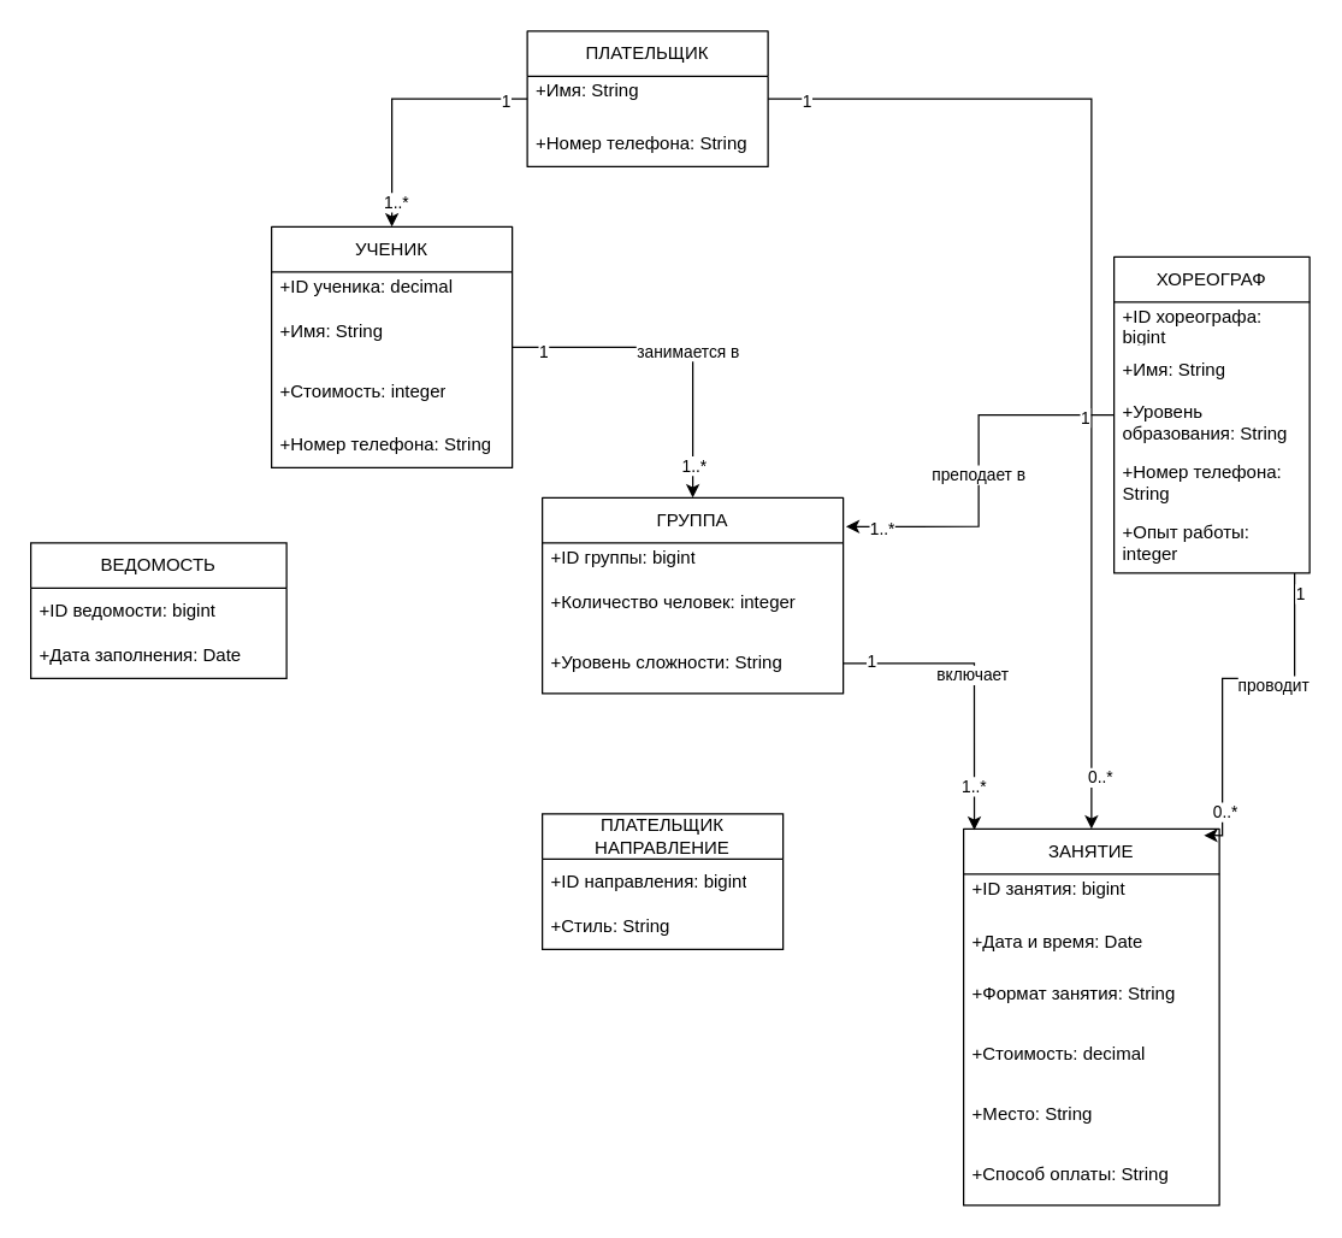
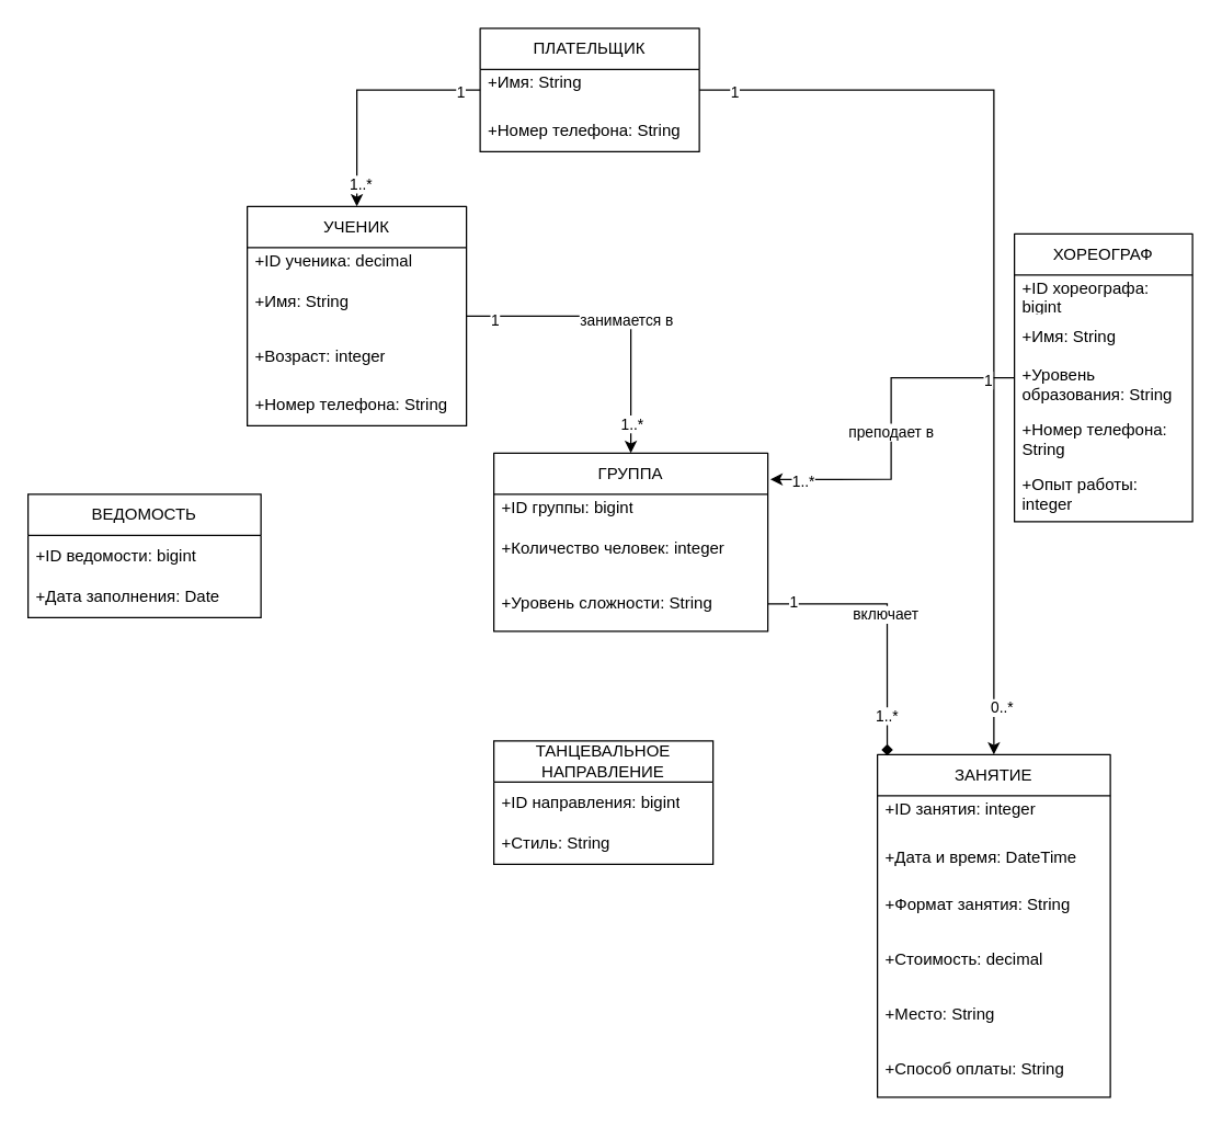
  <mxCell id="0" />
  <mxCell id="1" parent="0" />
  <mxCell id="2" style="edgeStyle=orthogonalEdgeStyle;rounded=0;orthogonalLoop=1;jettySize=auto;html=1;" edge="1" parent="1" source="6" target="23"><mxGeometry relative="1" as="geometry" /></mxCell>
  <mxCell id="3" value="занимается в" style="edgeLabel;html=1;align=center;verticalAlign=middle;resizable=0;points=[];" vertex="1" connectable="0" parent="2"><mxGeometry x="0.054" y="-2" relative="1" as="geometry"><mxPoint as="offset" /></mxGeometry></mxCell>
  <mxCell id="4" value="1" style="edgeLabel;html=1;align=center;verticalAlign=middle;resizable=0;points=[];" vertex="1" connectable="0" parent="2"><mxGeometry x="-0.816" y="-2" relative="1" as="geometry"><mxPoint as="offset" /></mxGeometry></mxCell>
  <mxCell id="5" value="1..*" style="edgeLabel;html=1;align=center;verticalAlign=middle;resizable=0;points=[];" vertex="1" connectable="0" parent="2"><mxGeometry x="0.801" relative="1" as="geometry"><mxPoint as="offset" /></mxGeometry></mxCell>
  <mxCell id="6" value="УЧЕНИК" style="swimlane;fontStyle=0;childLayout=stackLayout;horizontal=1;startSize=30;horizontalStack=0;resizeParent=1;resizeParentMax=0;resizeLast=0;collapsible=1;marginBottom=0;whiteSpace=wrap;html=1;miterlimit=5;arcSize=15;linejoin=round;absoluteArcSize=0;" vertex="1" parent="1"><mxGeometry x="180" y="150" width="160" height="160" as="geometry"><mxRectangle x="240" y="260" width="80" height="30" as="alternateBounds" /></mxGeometry></mxCell>
  <mxCell id="7" value="+ID ученика: decimal&lt;div&gt;&lt;br&gt;&lt;/div&gt;" style="text;strokeColor=none;fillColor=none;align=left;verticalAlign=middle;spacingLeft=4;spacingRight=4;overflow=hidden;points=[[0,0.5],[1,0.5]];portConstraint=eastwest;rotatable=0;whiteSpace=wrap;html=1;" vertex="1" parent="6"><mxGeometry y="30" width="160" height="30" as="geometry" /></mxCell>
  <mxCell id="8" value="+Имя: String&lt;div&gt;&lt;br&gt;&lt;/div&gt;" style="text;strokeColor=none;fillColor=none;align=left;verticalAlign=middle;spacingLeft=4;spacingRight=4;overflow=hidden;points=[[0,0.5],[1,0.5]];portConstraint=eastwest;rotatable=0;whiteSpace=wrap;html=1;" vertex="1" parent="6"><mxGeometry y="60" width="160" height="30" as="geometry" /></mxCell>
- <mxCell id="9" value="+Стоимость: integer" style="text;strokeColor=none;fillColor=none;align=left;verticalAlign=middle;spacingLeft=4;spacingRight=4;overflow=hidden;points=[[0,0.5],[1,0.5]];portConstraint=eastwest;rotatable=0;whiteSpace=wrap;html=1;" vertex="1" parent="6"><mxGeometry y="90" width="160" height="40" as="geometry" /></mxCell>
+ <mxCell id="9" value="+Возраст: integer" style="text;strokeColor=none;fillColor=none;align=left;verticalAlign=middle;spacingLeft=4;spacingRight=4;overflow=hidden;points=[[0,0.5],[1,0.5]];portConstraint=eastwest;rotatable=0;whiteSpace=wrap;html=1;" vertex="1" parent="6"><mxGeometry y="90" width="160" height="40" as="geometry" /></mxCell>
  <mxCell id="10" value="+Номер телефона: String" style="text;strokeColor=none;fillColor=none;align=left;verticalAlign=middle;spacingLeft=4;spacingRight=4;overflow=hidden;points=[[0,0.5],[1,0.5]];portConstraint=eastwest;rotatable=0;whiteSpace=wrap;html=1;" vertex="1" parent="6"><mxGeometry y="130" width="160" height="30" as="geometry" /></mxCell>
  <mxCell id="11" style="edgeStyle=orthogonalEdgeStyle;rounded=0;orthogonalLoop=1;jettySize=auto;html=1;entryX=0.5;entryY=0;entryDx=0;entryDy=0;" edge="1" parent="1" source="17" target="6"><mxGeometry relative="1" as="geometry" /></mxCell>
  <mxCell id="12" value="1" style="edgeLabel;html=1;align=center;verticalAlign=middle;resizable=0;points=[];" vertex="1" connectable="0" parent="11"><mxGeometry x="-0.834" y="1" relative="1" as="geometry"><mxPoint as="offset" /></mxGeometry></mxCell>
  <mxCell id="13" value="1..*" style="edgeLabel;html=1;align=center;verticalAlign=middle;resizable=0;points=[];" vertex="1" connectable="0" parent="11"><mxGeometry x="0.807" y="2" relative="1" as="geometry"><mxPoint as="offset" /></mxGeometry></mxCell>
  <mxCell id="14" style="edgeStyle=orthogonalEdgeStyle;rounded=0;orthogonalLoop=1;jettySize=auto;html=1;entryX=0.5;entryY=0;entryDx=0;entryDy=0;" edge="1" parent="1" source="17" target="30"><mxGeometry relative="1" as="geometry" /></mxCell>
  <mxCell id="15" value="1" style="edgeLabel;html=1;align=center;verticalAlign=middle;resizable=0;points=[];" vertex="1" connectable="0" parent="14"><mxGeometry x="-0.928" y="-1" relative="1" as="geometry"><mxPoint as="offset" /></mxGeometry></mxCell>
  <mxCell id="16" value="0..*" style="edgeLabel;html=1;align=center;verticalAlign=middle;resizable=0;points=[];" vertex="1" connectable="0" parent="14"><mxGeometry x="0.899" y="5" relative="1" as="geometry"><mxPoint as="offset" /></mxGeometry></mxCell>
  <mxCell id="17" value="ПЛАТЕЛЬЩИК" style="swimlane;fontStyle=0;childLayout=stackLayout;horizontal=1;startSize=30;horizontalStack=0;resizeParent=1;resizeParentMax=0;resizeLast=0;collapsible=1;marginBottom=0;whiteSpace=wrap;html=1;miterlimit=5;arcSize=15;linejoin=round;absoluteArcSize=0;" vertex="1" parent="1"><mxGeometry x="350" y="20" width="160" height="90" as="geometry"><mxRectangle x="240" y="260" width="80" height="30" as="alternateBounds" /></mxGeometry></mxCell>
  <mxCell id="18" value="+Имя: String&lt;div&gt;&lt;br&gt;&lt;/div&gt;" style="text;strokeColor=none;fillColor=none;align=left;verticalAlign=middle;spacingLeft=4;spacingRight=4;overflow=hidden;points=[[0,0.5],[1,0.5]];portConstraint=eastwest;rotatable=0;whiteSpace=wrap;html=1;" vertex="1" parent="17"><mxGeometry y="30" width="160" height="30" as="geometry" /></mxCell>
  <mxCell id="19" value="+Номер телефона: String" style="text;strokeColor=none;fillColor=none;align=left;verticalAlign=middle;spacingLeft=4;spacingRight=4;overflow=hidden;points=[[0,0.5],[1,0.5]];portConstraint=eastwest;rotatable=0;whiteSpace=wrap;html=1;" vertex="1" parent="17"><mxGeometry y="60" width="160" height="30" as="geometry" /></mxCell>
  <mxCell id="20" value="ВЕДОМОСТЬ" style="swimlane;fontStyle=0;childLayout=stackLayout;horizontal=1;startSize=30;horizontalStack=0;resizeParent=1;resizeParentMax=0;resizeLast=0;collapsible=1;marginBottom=0;whiteSpace=wrap;html=1;" vertex="1" parent="1"><mxGeometry x="20" y="360" width="170" height="90" as="geometry" /></mxCell>
  <mxCell id="21" value="+ID ведомости: bigint" style="text;strokeColor=none;fillColor=none;align=left;verticalAlign=middle;spacingLeft=4;spacingRight=4;overflow=hidden;points=[[0,0.5],[1,0.5]];portConstraint=eastwest;rotatable=0;whiteSpace=wrap;html=1;flipV=1;direction=north;" vertex="1" parent="20"><mxGeometry y="30" width="170" height="30" as="geometry" /></mxCell>
  <mxCell id="22" value="+Дата заполнения: Date" style="text;strokeColor=none;fillColor=none;align=left;verticalAlign=middle;spacingLeft=4;spacingRight=4;overflow=hidden;points=[[0,0.5],[1,0.5]];portConstraint=eastwest;rotatable=0;whiteSpace=wrap;html=1;" vertex="1" parent="20"><mxGeometry y="60" width="170" height="30" as="geometry" /></mxCell>
  <mxCell id="23" value="ГРУППА" style="swimlane;fontStyle=0;childLayout=stackLayout;horizontal=1;startSize=30;horizontalStack=0;resizeParent=1;resizeParentMax=0;resizeLast=0;collapsible=1;marginBottom=0;whiteSpace=wrap;html=1;miterlimit=5;arcSize=15;linejoin=round;absoluteArcSize=0;" vertex="1" parent="1"><mxGeometry x="360" y="330" width="200" height="130" as="geometry"><mxRectangle x="240" y="260" width="80" height="30" as="alternateBounds" /></mxGeometry></mxCell>
  <mxCell id="24" value="+ID группы: bigint&lt;div&gt;&lt;br&gt;&lt;/div&gt;" style="text;strokeColor=none;fillColor=none;align=left;verticalAlign=middle;spacingLeft=4;spacingRight=4;overflow=hidden;points=[[0,0.5],[1,0.5]];portConstraint=eastwest;rotatable=0;whiteSpace=wrap;html=1;" vertex="1" parent="23"><mxGeometry y="30" width="200" height="30" as="geometry" /></mxCell>
  <mxCell id="25" value="+Количество человек: integer&lt;div&gt;&lt;br&gt;&lt;/div&gt;" style="text;strokeColor=none;fillColor=none;align=left;verticalAlign=middle;spacingLeft=4;spacingRight=4;overflow=hidden;points=[[0,0.5],[1,0.5]];portConstraint=eastwest;rotatable=0;whiteSpace=wrap;html=1;" vertex="1" parent="23"><mxGeometry y="60" width="200" height="30" as="geometry" /></mxCell>
  <mxCell id="26" value="+Уровень сложности: String" style="text;strokeColor=none;fillColor=none;align=left;verticalAlign=middle;spacingLeft=4;spacingRight=4;overflow=hidden;points=[[0,0.5],[1,0.5]];portConstraint=eastwest;rotatable=0;whiteSpace=wrap;html=1;" vertex="1" parent="23"><mxGeometry y="90" width="200" height="40" as="geometry" /></mxCell>
- <mxCell id="27" value="ПЛАТЕЛЬЩИК НАПРАВЛЕНИЕ" style="swimlane;fontStyle=0;childLayout=stackLayout;horizontal=1;startSize=30;horizontalStack=0;resizeParent=1;resizeParentMax=0;resizeLast=0;collapsible=1;marginBottom=0;whiteSpace=wrap;html=1;" vertex="1" parent="1"><mxGeometry x="360" y="540" width="160" height="90" as="geometry" /></mxCell>
+ <mxCell id="27" value="ТАНЦЕВАЛЬНОЕ НАПРАВЛЕНИЕ" style="swimlane;fontStyle=0;childLayout=stackLayout;horizontal=1;startSize=30;horizontalStack=0;resizeParent=1;resizeParentMax=0;resizeLast=0;collapsible=1;marginBottom=0;whiteSpace=wrap;html=1;" vertex="1" parent="1"><mxGeometry x="360" y="540" width="160" height="90" as="geometry" /></mxCell>
  <mxCell id="28" value="+ID направления: bigint" style="text;strokeColor=none;fillColor=none;align=left;verticalAlign=middle;spacingLeft=4;spacingRight=4;overflow=hidden;points=[[0,0.5],[1,0.5]];portConstraint=eastwest;rotatable=0;whiteSpace=wrap;html=1;flipV=1;direction=north;" vertex="1" parent="27"><mxGeometry y="30" width="160" height="30" as="geometry" /></mxCell>
  <mxCell id="29" value="+Стиль: String" style="text;strokeColor=none;fillColor=none;align=left;verticalAlign=middle;spacingLeft=4;spacingRight=4;overflow=hidden;points=[[0,0.5],[1,0.5]];portConstraint=eastwest;rotatable=0;whiteSpace=wrap;html=1;" vertex="1" parent="27"><mxGeometry y="60" width="160" height="30" as="geometry" /></mxCell>
  <mxCell id="30" value="ЗАНЯТИЕ" style="swimlane;fontStyle=0;childLayout=stackLayout;horizontal=1;startSize=30;horizontalStack=0;resizeParent=1;resizeParentMax=0;resizeLast=0;collapsible=1;marginBottom=0;whiteSpace=wrap;html=1;miterlimit=5;arcSize=15;linejoin=round;absoluteArcSize=0;" vertex="1" parent="1"><mxGeometry x="640" y="550" width="170" height="250" as="geometry"><mxRectangle x="240" y="260" width="80" height="30" as="alternateBounds" /></mxGeometry></mxCell>
- <mxCell id="31" value="+ID занятия: bigint&lt;div&gt;&lt;br&gt;&lt;/div&gt;" style="text;strokeColor=none;fillColor=none;align=left;verticalAlign=middle;spacingLeft=4;spacingRight=4;overflow=hidden;points=[[0,0.5],[1,0.5]];portConstraint=eastwest;rotatable=0;whiteSpace=wrap;html=1;" vertex="1" parent="30"><mxGeometry y="30" width="170" height="30" as="geometry" /></mxCell>
- <mxCell id="32" value="&lt;div&gt;+Дата и время: Date&lt;/div&gt;" style="text;strokeColor=none;fillColor=none;align=left;verticalAlign=middle;spacingLeft=4;spacingRight=4;overflow=hidden;points=[[0,0.5],[1,0.5]];portConstraint=eastwest;rotatable=0;whiteSpace=wrap;html=1;" vertex="1" parent="30"><mxGeometry y="60" width="170" height="30" as="geometry" /></mxCell>
+ <mxCell id="31" value="+ID занятия: integer&lt;div&gt;&lt;br&gt;&lt;/div&gt;" style="text;strokeColor=none;fillColor=none;align=left;verticalAlign=middle;spacingLeft=4;spacingRight=4;overflow=hidden;points=[[0,0.5],[1,0.5]];portConstraint=eastwest;rotatable=0;whiteSpace=wrap;html=1;" vertex="1" parent="30"><mxGeometry y="30" width="170" height="30" as="geometry" /></mxCell>
+ <mxCell id="32" value="&lt;div&gt;+Дата и время: DateTime&lt;/div&gt;" style="text;strokeColor=none;fillColor=none;align=left;verticalAlign=middle;spacingLeft=4;spacingRight=4;overflow=hidden;points=[[0,0.5],[1,0.5]];portConstraint=eastwest;rotatable=0;whiteSpace=wrap;html=1;" vertex="1" parent="30"><mxGeometry y="60" width="170" height="30" as="geometry" /></mxCell>
  <mxCell id="33" value="+Формат занятия: String" style="text;strokeColor=none;fillColor=none;align=left;verticalAlign=middle;spacingLeft=4;spacingRight=4;overflow=hidden;points=[[0,0.5],[1,0.5]];portConstraint=eastwest;rotatable=0;whiteSpace=wrap;html=1;" vertex="1" parent="30"><mxGeometry y="90" width="170" height="40" as="geometry" /></mxCell>
  <mxCell id="34" value="+Стоимость: decimal" style="text;strokeColor=none;fillColor=none;align=left;verticalAlign=middle;spacingLeft=4;spacingRight=4;overflow=hidden;points=[[0,0.5],[1,0.5]];portConstraint=eastwest;rotatable=0;whiteSpace=wrap;html=1;" vertex="1" parent="30"><mxGeometry y="130" width="170" height="40" as="geometry" /></mxCell>
  <mxCell id="35" value="+Место: String" style="text;strokeColor=none;fillColor=none;align=left;verticalAlign=middle;spacingLeft=4;spacingRight=4;overflow=hidden;points=[[0,0.5],[1,0.5]];portConstraint=eastwest;rotatable=0;whiteSpace=wrap;html=1;" vertex="1" parent="30"><mxGeometry y="170" width="170" height="40" as="geometry" /></mxCell>
  <mxCell id="36" value="+Способ оплаты: String" style="text;strokeColor=none;fillColor=none;align=left;verticalAlign=middle;spacingLeft=4;spacingRight=4;overflow=hidden;points=[[0,0.5],[1,0.5]];portConstraint=eastwest;rotatable=0;whiteSpace=wrap;html=1;" vertex="1" parent="30"><mxGeometry y="210" width="170" height="40" as="geometry" /></mxCell>
  <mxCell id="37" value="ХОРЕОГРАФ" style="swimlane;fontStyle=0;childLayout=stackLayout;horizontal=1;startSize=30;horizontalStack=0;resizeParent=1;resizeParentMax=0;resizeLast=0;collapsible=1;marginBottom=0;whiteSpace=wrap;html=1;miterlimit=5;arcSize=15;linejoin=round;absoluteArcSize=0;" vertex="1" parent="1"><mxGeometry x="740" y="170" width="130" height="210" as="geometry"><mxRectangle x="240" y="260" width="80" height="30" as="alternateBounds" /></mxGeometry></mxCell>
  <mxCell id="38" value="+ID хореографа: bigint&lt;div&gt;&lt;br&gt;&lt;/div&gt;" style="text;strokeColor=none;fillColor=none;align=left;verticalAlign=middle;spacingLeft=4;spacingRight=4;overflow=hidden;points=[[0,0.5],[1,0.5]];portConstraint=eastwest;rotatable=0;whiteSpace=wrap;html=1;" vertex="1" parent="37"><mxGeometry y="30" width="130" height="30" as="geometry" /></mxCell>
  <mxCell id="39" value="&lt;div&gt;+Имя: String&lt;/div&gt;" style="text;strokeColor=none;fillColor=none;align=left;verticalAlign=middle;spacingLeft=4;spacingRight=4;overflow=hidden;points=[[0,0.5],[1,0.5]];portConstraint=eastwest;rotatable=0;whiteSpace=wrap;html=1;" vertex="1" parent="37"><mxGeometry y="60" width="130" height="30" as="geometry" /></mxCell>
  <mxCell id="40" value="+Уровень образования: String" style="text;strokeColor=none;fillColor=none;align=left;verticalAlign=middle;spacingLeft=4;spacingRight=4;overflow=hidden;points=[[0,0.5],[1,0.5]];portConstraint=eastwest;rotatable=0;whiteSpace=wrap;html=1;" vertex="1" parent="37"><mxGeometry y="90" width="130" height="40" as="geometry" /></mxCell>
  <mxCell id="41" value="+Номер телефона: String" style="text;strokeColor=none;fillColor=none;align=left;verticalAlign=middle;spacingLeft=4;spacingRight=4;overflow=hidden;points=[[0,0.5],[1,0.5]];portConstraint=eastwest;rotatable=0;whiteSpace=wrap;html=1;" vertex="1" parent="37"><mxGeometry y="130" width="130" height="40" as="geometry" /></mxCell>
  <mxCell id="42" value="+Опыт работы: integer" style="text;strokeColor=none;fillColor=none;align=left;verticalAlign=middle;spacingLeft=4;spacingRight=4;overflow=hidden;points=[[0,0.5],[1,0.5]];portConstraint=eastwest;rotatable=0;whiteSpace=wrap;html=1;" vertex="1" parent="37"><mxGeometry y="170" width="130" height="40" as="geometry" /></mxCell>
- <mxCell id="43" style="edgeStyle=orthogonalEdgeStyle;rounded=0;orthogonalLoop=1;jettySize=auto;html=1;entryX=0.042;entryY=0.003;entryDx=0;entryDy=0;entryPerimeter=0;" edge="1" parent="1" source="26" target="30"><mxGeometry relative="1" as="geometry" /></mxCell>
+ <mxCell id="43" style="edgeStyle=orthogonalEdgeStyle;rounded=0;orthogonalLoop=1;jettySize=auto;html=1;entryX=0.042;entryY=0.003;entryDx=0;entryDy=0;entryPerimeter=0;endArrow=diamond;" edge="1" parent="1" source="26" target="30"><mxGeometry relative="1" as="geometry" /></mxCell>
  <mxCell id="44" value="включает" style="edgeLabel;html=1;align=center;verticalAlign=middle;resizable=0;points=[];" vertex="1" connectable="0" parent="43"><mxGeometry x="-0.044" y="-2" relative="1" as="geometry"><mxPoint as="offset" /></mxGeometry></mxCell>
  <mxCell id="45" value="1" style="edgeLabel;html=1;align=center;verticalAlign=middle;resizable=0;points=[];" vertex="1" connectable="0" parent="43"><mxGeometry x="-0.817" y="2" relative="1" as="geometry"><mxPoint as="offset" /></mxGeometry></mxCell>
  <mxCell id="46" value="1..*" style="edgeLabel;html=1;align=center;verticalAlign=middle;resizable=0;points=[];" vertex="1" connectable="0" parent="43"><mxGeometry x="0.711" y="-1" relative="1" as="geometry"><mxPoint as="offset" /></mxGeometry></mxCell>
- <mxCell id="47" style="edgeStyle=orthogonalEdgeStyle;rounded=0;orthogonalLoop=1;jettySize=auto;html=1;entryX=0.94;entryY=0.017;entryDx=0;entryDy=0;entryPerimeter=0;" edge="1" parent="1" source="42" target="30"><mxGeometry relative="1" as="geometry"><mxPoint x="810" y="540" as="targetPoint" /><Array as="points"><mxPoint x="860" y="450" /><mxPoint x="812" y="450" /><mxPoint x="812" y="554" /></Array></mxGeometry></mxCell>
- <mxCell id="48" value="проводит" style="edgeLabel;html=1;align=center;verticalAlign=middle;resizable=0;points=[];" vertex="1" connectable="0" parent="47"><mxGeometry x="-0.276" y="4" relative="1" as="geometry"><mxPoint as="offset" /></mxGeometry></mxCell>
- <mxCell id="49" value="1" style="edgeLabel;html=1;align=center;verticalAlign=middle;resizable=0;points=[];" vertex="1" connectable="0" parent="47"><mxGeometry x="-0.884" y="3" relative="1" as="geometry"><mxPoint y="-1" as="offset" /></mxGeometry></mxCell>
- <mxCell id="50" value="0..*" style="edgeLabel;html=1;align=center;verticalAlign=middle;resizable=0;points=[];" vertex="1" connectable="0" parent="47"><mxGeometry x="0.759" y="1" relative="1" as="geometry"><mxPoint as="offset" /></mxGeometry></mxCell>
  <mxCell id="51" style="edgeStyle=orthogonalEdgeStyle;rounded=0;orthogonalLoop=1;jettySize=auto;html=1;entryX=1.009;entryY=0.147;entryDx=0;entryDy=0;entryPerimeter=0;" edge="1" parent="1" source="37" target="23"><mxGeometry relative="1" as="geometry" /></mxCell>
  <mxCell id="52" value="преподает в" style="edgeLabel;html=1;align=center;verticalAlign=middle;resizable=0;points=[];" vertex="1" connectable="0" parent="51"><mxGeometry x="0.019" y="-1" relative="1" as="geometry"><mxPoint as="offset" /></mxGeometry></mxCell>
  <mxCell id="53" value="1" style="edgeLabel;html=1;align=center;verticalAlign=middle;resizable=0;points=[];" vertex="1" connectable="0" parent="51"><mxGeometry x="-0.836" y="1" relative="1" as="geometry"><mxPoint x="1" as="offset" /></mxGeometry></mxCell>
  <mxCell id="54" value="1..*" style="edgeLabel;html=1;align=center;verticalAlign=middle;resizable=0;points=[];" vertex="1" connectable="0" parent="51"><mxGeometry x="0.824" y="1" relative="1" as="geometry"><mxPoint x="1" as="offset" /></mxGeometry></mxCell>
